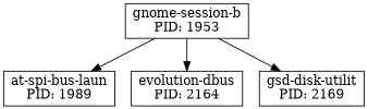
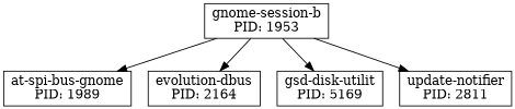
  digraph {
    node [shape=box]
    n1 [label="gnome-session-b\nPID: 1953"]
-   n2 [label="at-spi-bus-laun\nPID: 1989"]
+   n2 [label="at-spi-bus-gnome\nPID: 1989"]
    n3 [label="evolution-dbus\nPID: 2164"]
-   n4 [label="gsd-disk-utilit\nPID: 2169"]
+   n4 [label="gsd-disk-utilit\nPID: 5169"]
+   n5 [label="update-notifier\nPID: 2811"]
    n1 -> n2
    n1 -> n3
    n1 -> n4
+   n1 -> n5
  }
